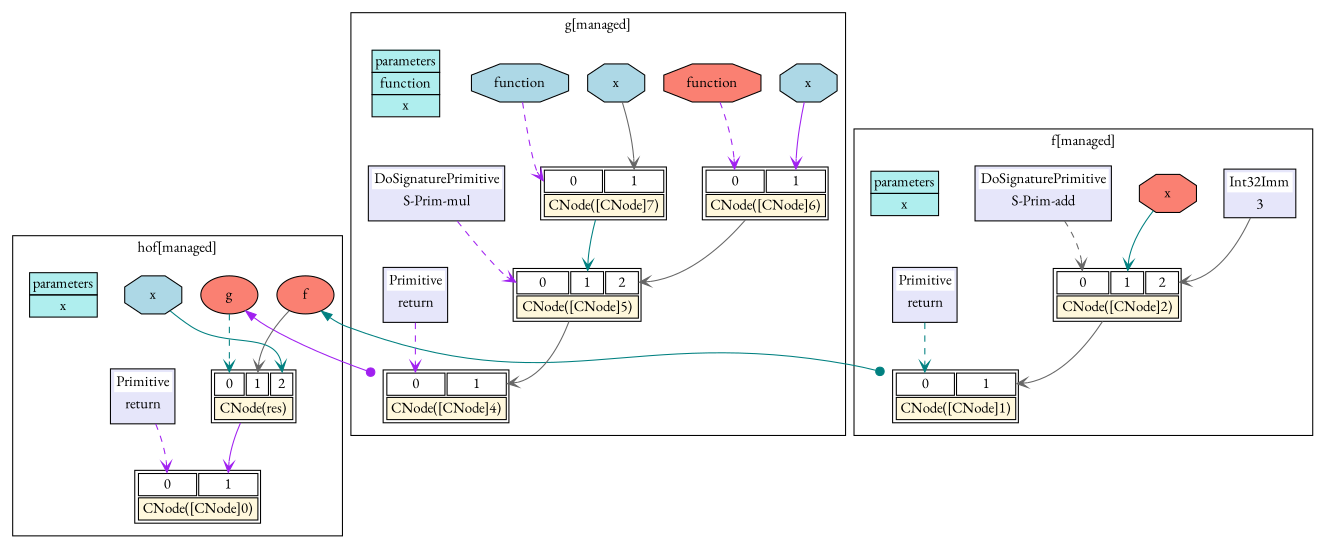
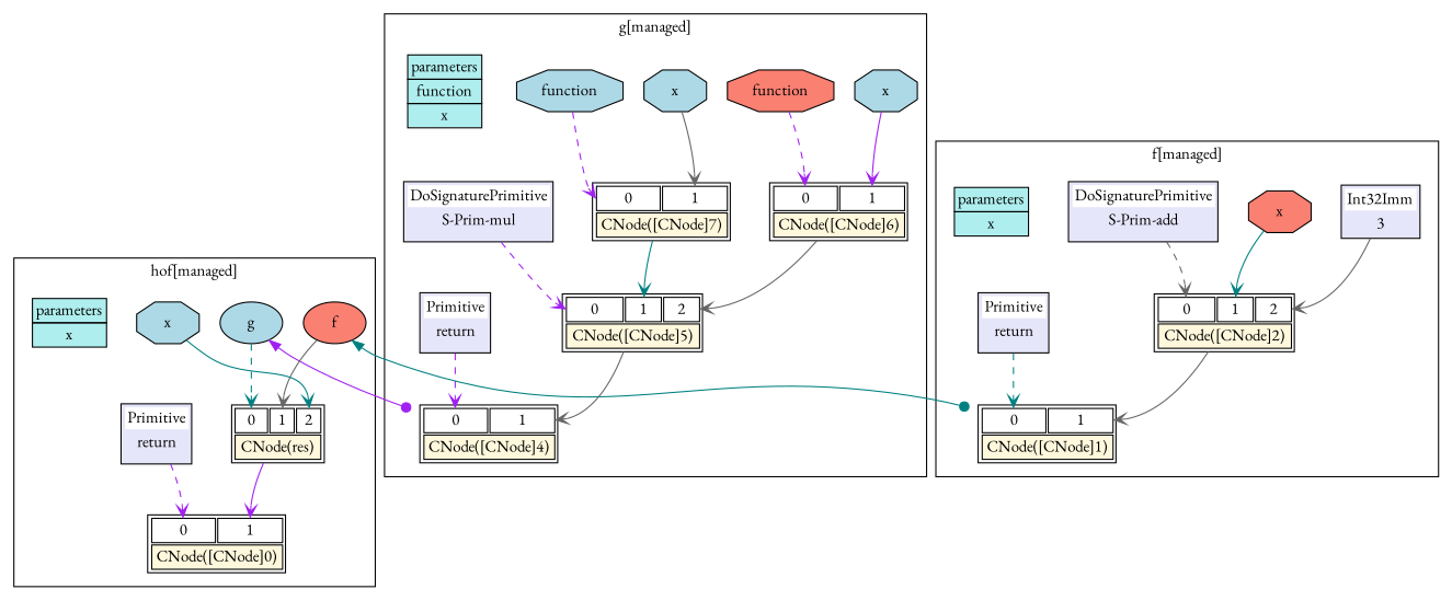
  digraph {
    compound=true
    fontname="EB Garamond"
    node [fontname="EB Garamond" shape=plaintext]
    edge [arrowhead=vee headport=1 tailport=core color=purple fontname="EB Garamond"]
    n1 [label=<<table port='core'> <tr><td port='0'>0</td><td port='1'>1</td></tr> <tr><td colspan='2' bgcolor='cornsilk'>CNode([CNode]0)</td></tr> </table>>]
    n2 [label=<<table port='core'> <tr><td port='0'>0</td><td port='1'>1</td><td port='2'>2</td></tr> <tr><td colspan='3' bgcolor='cornsilk'>CNode(res)</td></tr> </table>>]
    n3 [label=<<table port='core' cellborder='0' cellspacing='2' bgcolor='lavender'><tr><td bgcolor='white'>Primitive</td></tr><tr><td>return</td></tr><tr><td align='left'></td></tr></table>>]
-   n4 [fillcolor=salmon label=g shape=oval style=filled]
+   n4 [fillcolor=lightblue label=g shape=oval style=filled]
    n5 [fillcolor=salmon label=f shape=oval style=filled]
    n6 [fillcolor=lightblue label=x shape=octagon style=filled]
    n7 [label=<<table bgcolor='paleturquoise' cellspacing='0' cellborder='1' border='0'><tr><td>parameters</td></tr><tr><td>x</td></tr></table>>]
    n8 [label=<<table port='core'> <tr><td port='0'>0</td><td port='1'>1</td></tr> <tr><td colspan='2' bgcolor='cornsilk'>CNode([CNode]1)</td></tr> </table>>]
    n9 [label=<<table port='core'> <tr><td port='0'>0</td><td port='1'>1</td><td port='2'>2</td></tr> <tr><td colspan='3' bgcolor='cornsilk'>CNode([CNode]2)</td></tr> </table>>]
    n10 [label=<<table port='core' cellborder='0' cellspacing='2' bgcolor='lavender'><tr><td bgcolor='white'>Primitive</td></tr><tr><td>return</td></tr><tr><td align='left'></td></tr></table>>]
    n11 [label=<<table port='core' cellborder='0' cellspacing='2' bgcolor='lavender'><tr><td bgcolor='white'>DoSignaturePrimitive</td></tr><tr><td>S-Prim-add</td></tr><tr><td align='left'></td></tr></table>>]
    n12 [fillcolor=salmon label=x shape=octagon style=filled]
    n13 [label=<<table port='core' cellborder='0' cellspacing='2' bgcolor='lavender'><tr><td bgcolor='white'>Int32Imm</td></tr><tr><td>3</td></tr></table>>]
    n14 [label=<<table bgcolor='paleturquoise' cellspacing='0' cellborder='1' border='0'><tr><td>parameters</td></tr><tr><td>x</td></tr></table>>]
    n15 [label=<<table port='core'> <tr><td port='0'>0</td><td port='1'>1</td></tr> <tr><td colspan='2' bgcolor='cornsilk'>CNode([CNode]4)</td></tr> </table>>]
    n16 [label=<<table port='core'> <tr><td port='0'>0</td><td port='1'>1</td><td port='2'>2</td></tr> <tr><td colspan='3' bgcolor='cornsilk'>CNode([CNode]5)</td></tr> </table>>]
    n17 [label=<<table port='core'> <tr><td port='0'>0</td><td port='1'>1</td></tr> <tr><td colspan='2' bgcolor='cornsilk'>CNode([CNode]6)</td></tr> </table>>]
    n18 [label=<<table port='core'> <tr><td port='0'>0</td><td port='1'>1</td></tr> <tr><td colspan='2' bgcolor='cornsilk'>CNode([CNode]7)</td></tr> </table>>]
    n19 [label=<<table port='core' cellborder='0' cellspacing='2' bgcolor='lavender'><tr><td bgcolor='white'>Primitive</td></tr><tr><td>return</td></tr><tr><td align='left'></td></tr></table>>]
    n20 [label=<<table port='core' cellborder='0' cellspacing='2' bgcolor='lavender'><tr><td bgcolor='white'>DoSignaturePrimitive</td></tr><tr><td>S-Prim-mul</td></tr><tr><td align='left'></td></tr></table>>]
    n21 [fillcolor=salmon label=function shape=octagon style=filled]
    n22 [fillcolor=lightblue label=x shape=octagon style=filled]
    n23 [fillcolor=lightblue label=function shape=octagon style=filled]
    n24 [fillcolor=lightblue label=x shape=octagon style=filled]
    n25 [label=<<table bgcolor='paleturquoise' cellspacing='0' cellborder='1' border='0'><tr><td>parameters</td></tr><tr><td>function</td></tr><tr><td>x</td></tr></table>>]
    subgraph cluster_1 {
      label="hof[managed]"
      n1
      n2
      n3
      n4
      n5
      n6
      n7
    }
    subgraph cluster_2 {
      label="f[managed]"
      n8
      n9
      n10
      n11
      n12
      n13
      n14
    }
    subgraph cluster_3 {
      label="g[managed]"
      n15
      n16
      n17
      n18
      n19
      n20
      n21
      n22
      n23
      n24
      n25
    }
    n2 -> n1
    n3 -> n1 [headport=0 style=dashed]
    n4 -> n2 [headport=0 style=dashed color=teal tailport=""]
    n4 -> n15 [arrowhead=dot dir=both style=filled headport="" tailport=""]
    n5 -> n2 [color=gray40 tailport=""]
    n5 -> n8 [arrowhead=dot color=teal dir=both style=filled headport="" tailport=""]
    n6 -> n2 [headport=2 color=teal tailport=""]
    n9 -> n8 [color=gray40]
    n10 -> n8 [headport=0 style=dashed color=teal]
    n11 -> n9 [headport=0 style=dashed color=gray40]
    n12 -> n9 [color=teal tailport=""]
    n13 -> n9 [headport=2 color=gray40]
    n16 -> n15 [color=gray40]
    n17 -> n16 [headport=2 color=gray40]
    n18 -> n16 [color=teal]
    n19 -> n15 [headport=0 style=dashed]
    n20 -> n16 [headport=0 style=dashed]
    n21 -> n17 [headport=0 style=dashed tailport=""]
    n22 -> n17 [tailport=""]
    n23 -> n18 [headport=0 style=dashed tailport=""]
    n24 -> n18 [color=gray40 tailport=""]
  }
